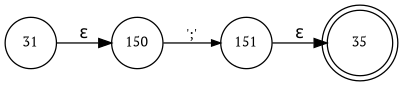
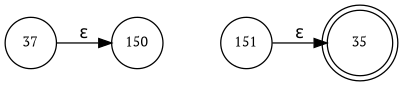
  digraph {
    fontname="PT Serif"
    rankdir=LR
    node [fixedsize=true fontname="PT Serif" fontsize=11 shape=circle peripheries=1]
    edge [fontname="PT Serif"]
    n1 [label=35 shape=doublecircle width=.6 peripheries=""]
-   n2 [label=31 width=.55]
+   n2 [label=37 width=.55]
    n3 [label=150 width=.55]
    n4 [label=151 width=.55]
    n2 -> n3 [label="&epsilon;"]
-   n3 -> n4 [arrowhead=normal arrowsize=.7 fontsize=11 label="';'"]
    n4 -> n1 [label="&epsilon;"]
  }
